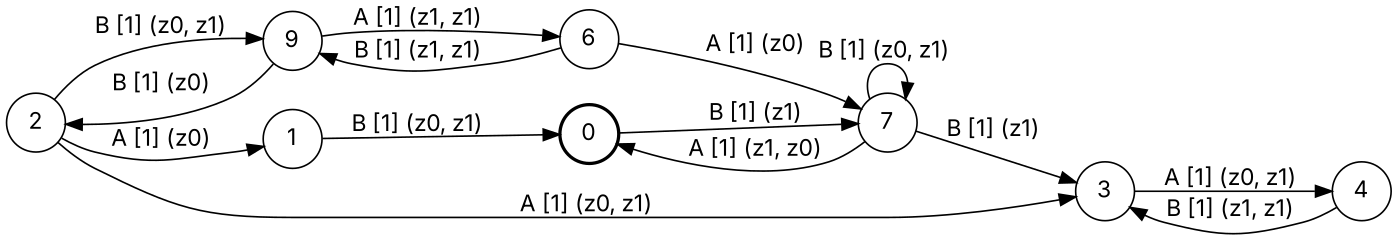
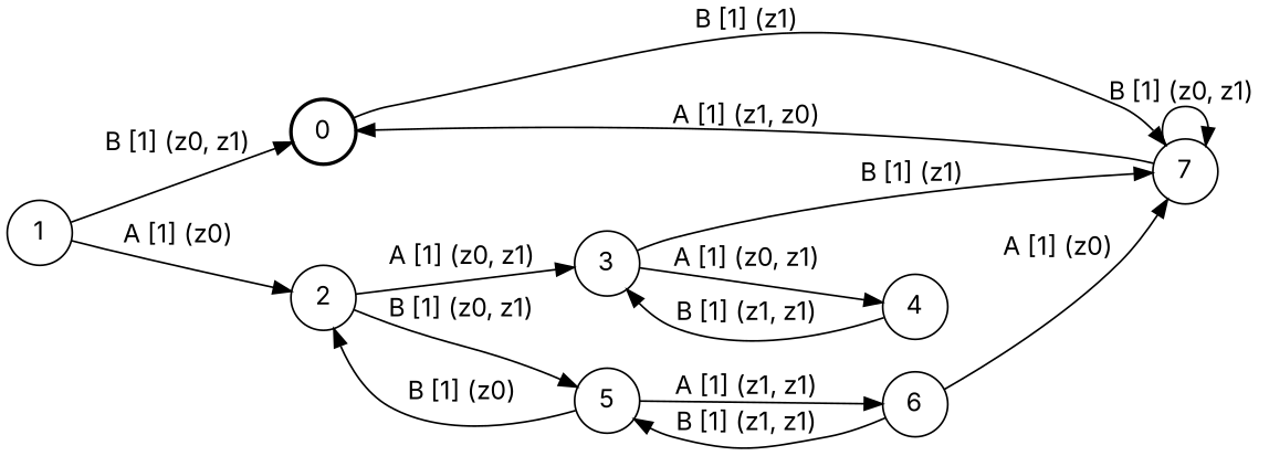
  digraph {
    fontname=Inter
    rankdir=LR
    node [fontname=Inter shape=circle]
    edge [fontname=Inter]
    0 [style=bold]
    7
    1
    2
    3
-   5 [label=9]
+   5
    4
    6
    0 -> 7 [label="B [1] (z1) "]
    7 -> 0 [label="A [1] (z1, z0) "]
    7 -> 7 [label="B [1] (z0, z1) "]
    1 -> 0 [label="B [1] (z0, z1) "]
-   2 -> 1 [label="A [1] (z0) "]
+   1 -> 2 [label="A [1] (z0) "]
    2 -> 3 [label="A [1] (z0, z1) "]
    2 -> 5 [label="B [1] (z0, z1) "]
-   7 -> 3 [label="B [1] (z1) "]
+   3 -> 7 [label="B [1] (z1) "]
    3 -> 4 [label="A [1] (z0, z1) "]
    5 -> 2 [label="B [1] (z0) "]
    5 -> 6 [label="A [1] (z1, z1) "]
    4 -> 3 [label="B [1] (z1, z1) "]
    6 -> 7 [label="A [1] (z0) "]
    6 -> 5 [label="B [1] (z1, z1) "]
  }
